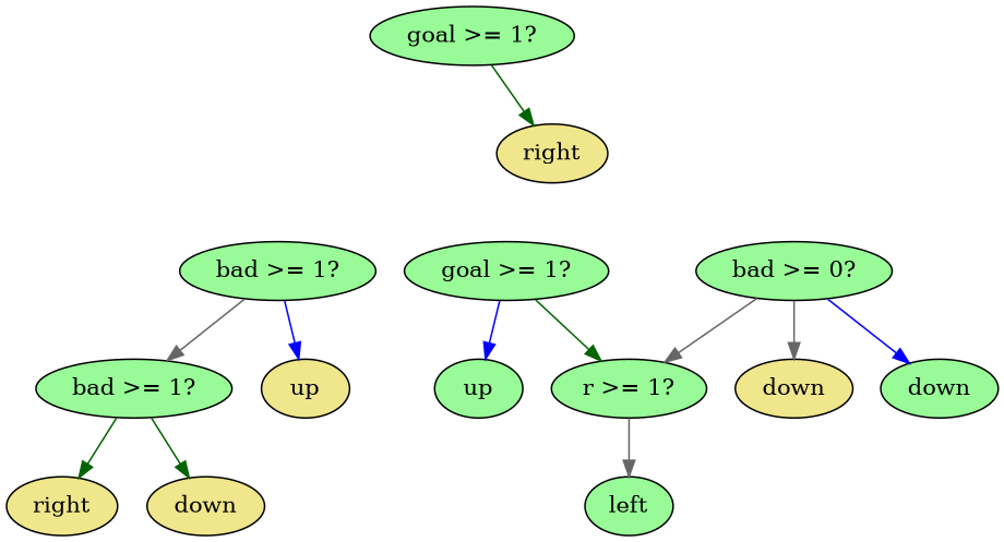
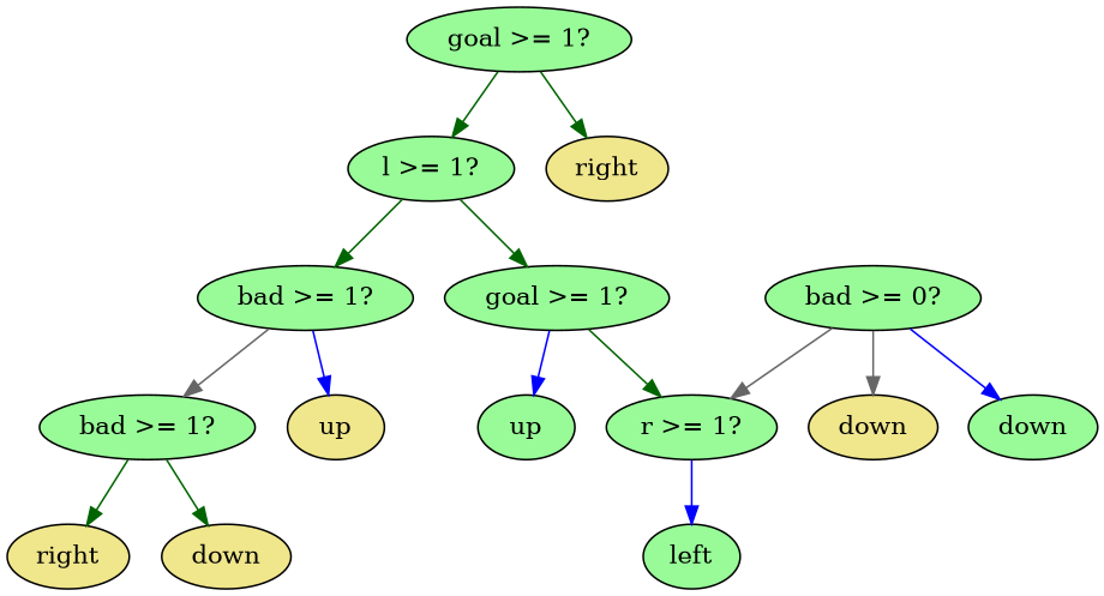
  digraph {
    node [fillcolor=palegreen style=filled]
    edge [color=darkgreen]
    n1 [label="goal >= 1?"]
+   n2 [label="l >= 1?"]
    n3 [fillcolor=khaki label=right]
    n4 [label="bad >= 1?"]
    n5 [label="goal >= 1?"]
    n6 [label="bad >= 1?"]
    n7 [fillcolor=khaki label=up]
    n8 [label="r >= 1?"]
    n9 [label=up]
    n10 [fillcolor=khaki label=right]
    n11 [fillcolor=khaki label=down]
    n12 [label=left]
    n13 [label="bad >= 0?"]
    n14 [fillcolor=khaki label=down]
    n15 [label=down]
+   n1 -> n2
    n1 -> n3
+   n2 -> n4
+   n2 -> n5
    n4 -> n6 [color=gray40]
    n4 -> n7 [color=blue]
    n5 -> n8
    n5 -> n9 [color=blue]
    n6 -> n10
    n6 -> n11
-   n8 -> n12 [color=gray40]
+   n8 -> n12 [color=blue]
    n13 -> n8 [color=gray40]
    n13 -> n14 [color=gray40]
    n13 -> n15 [color=blue]
  }
